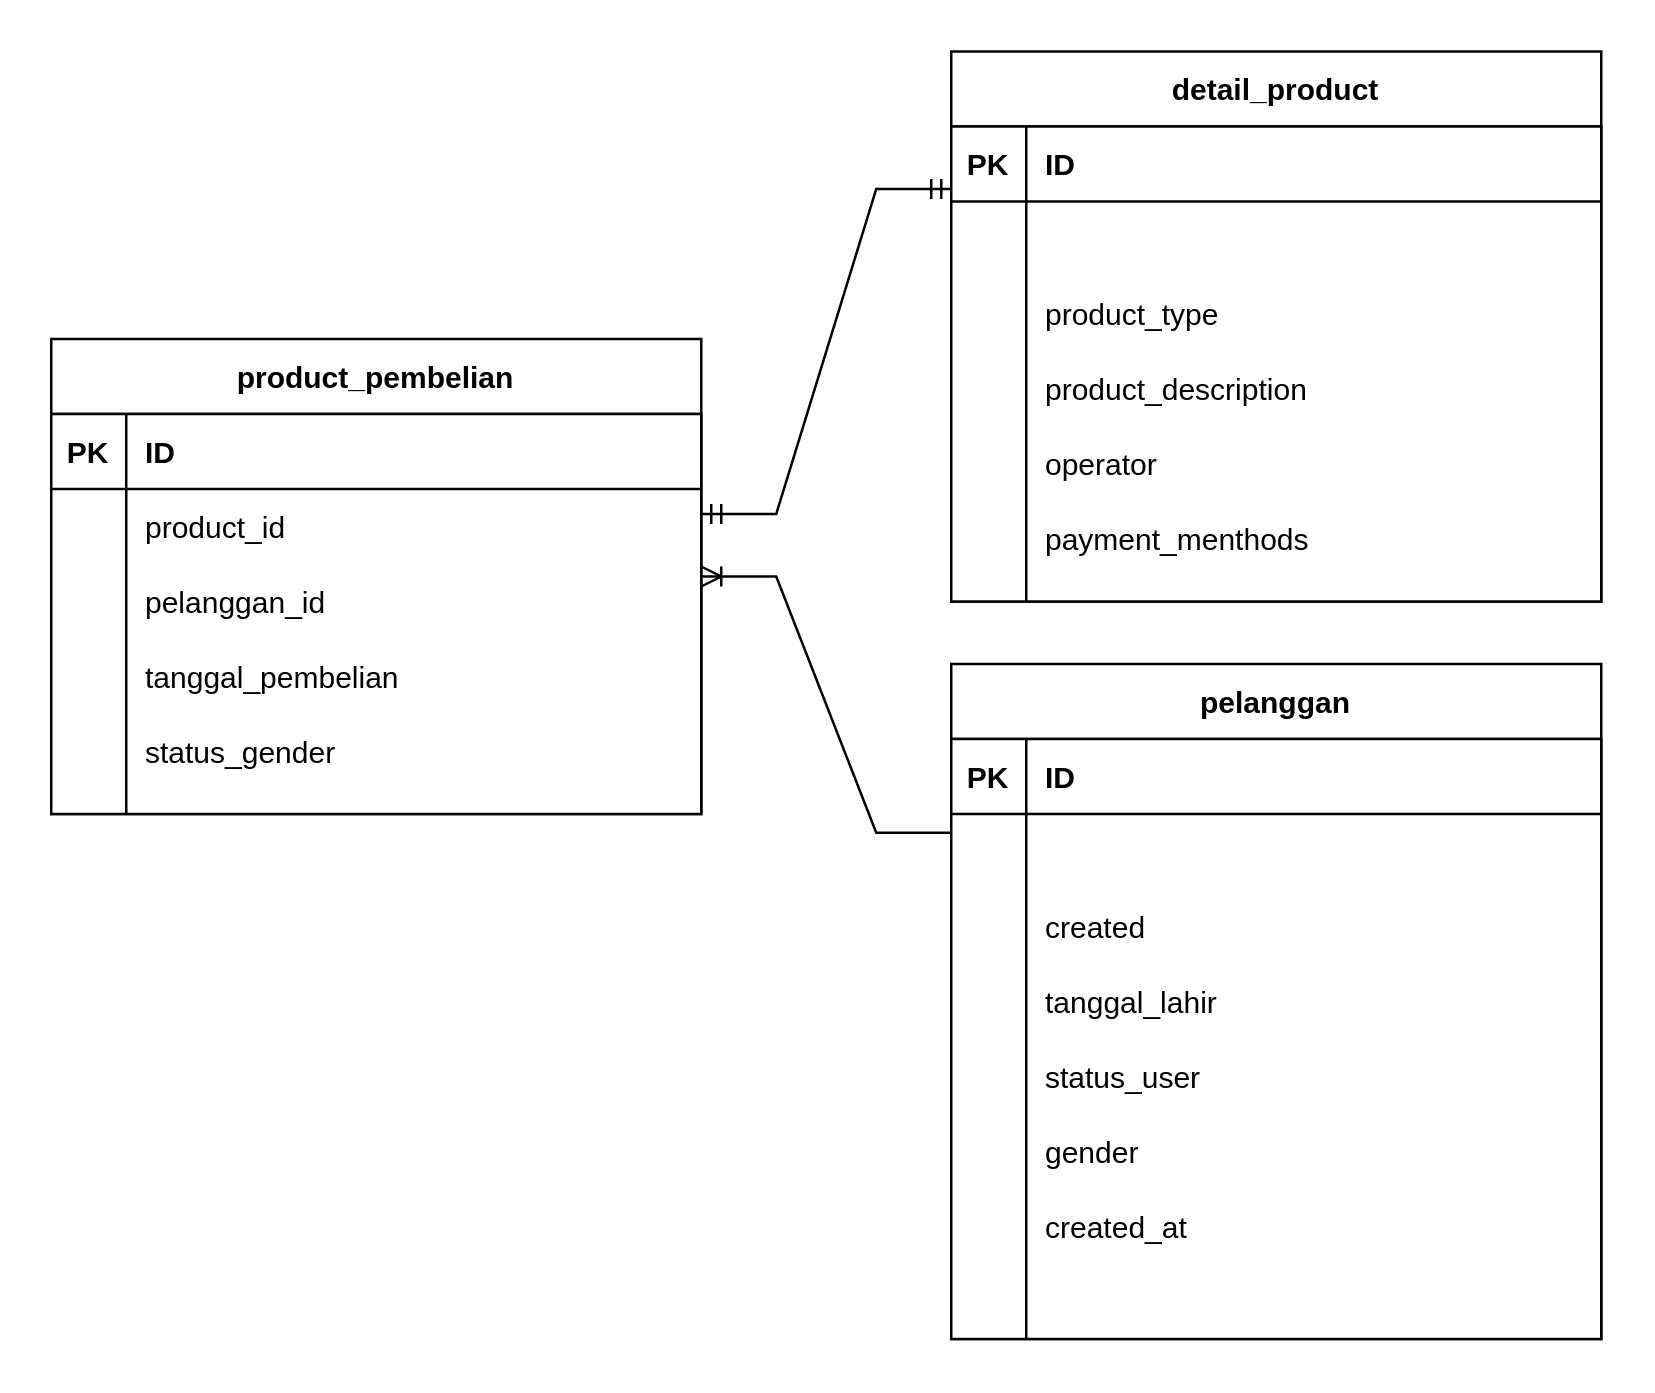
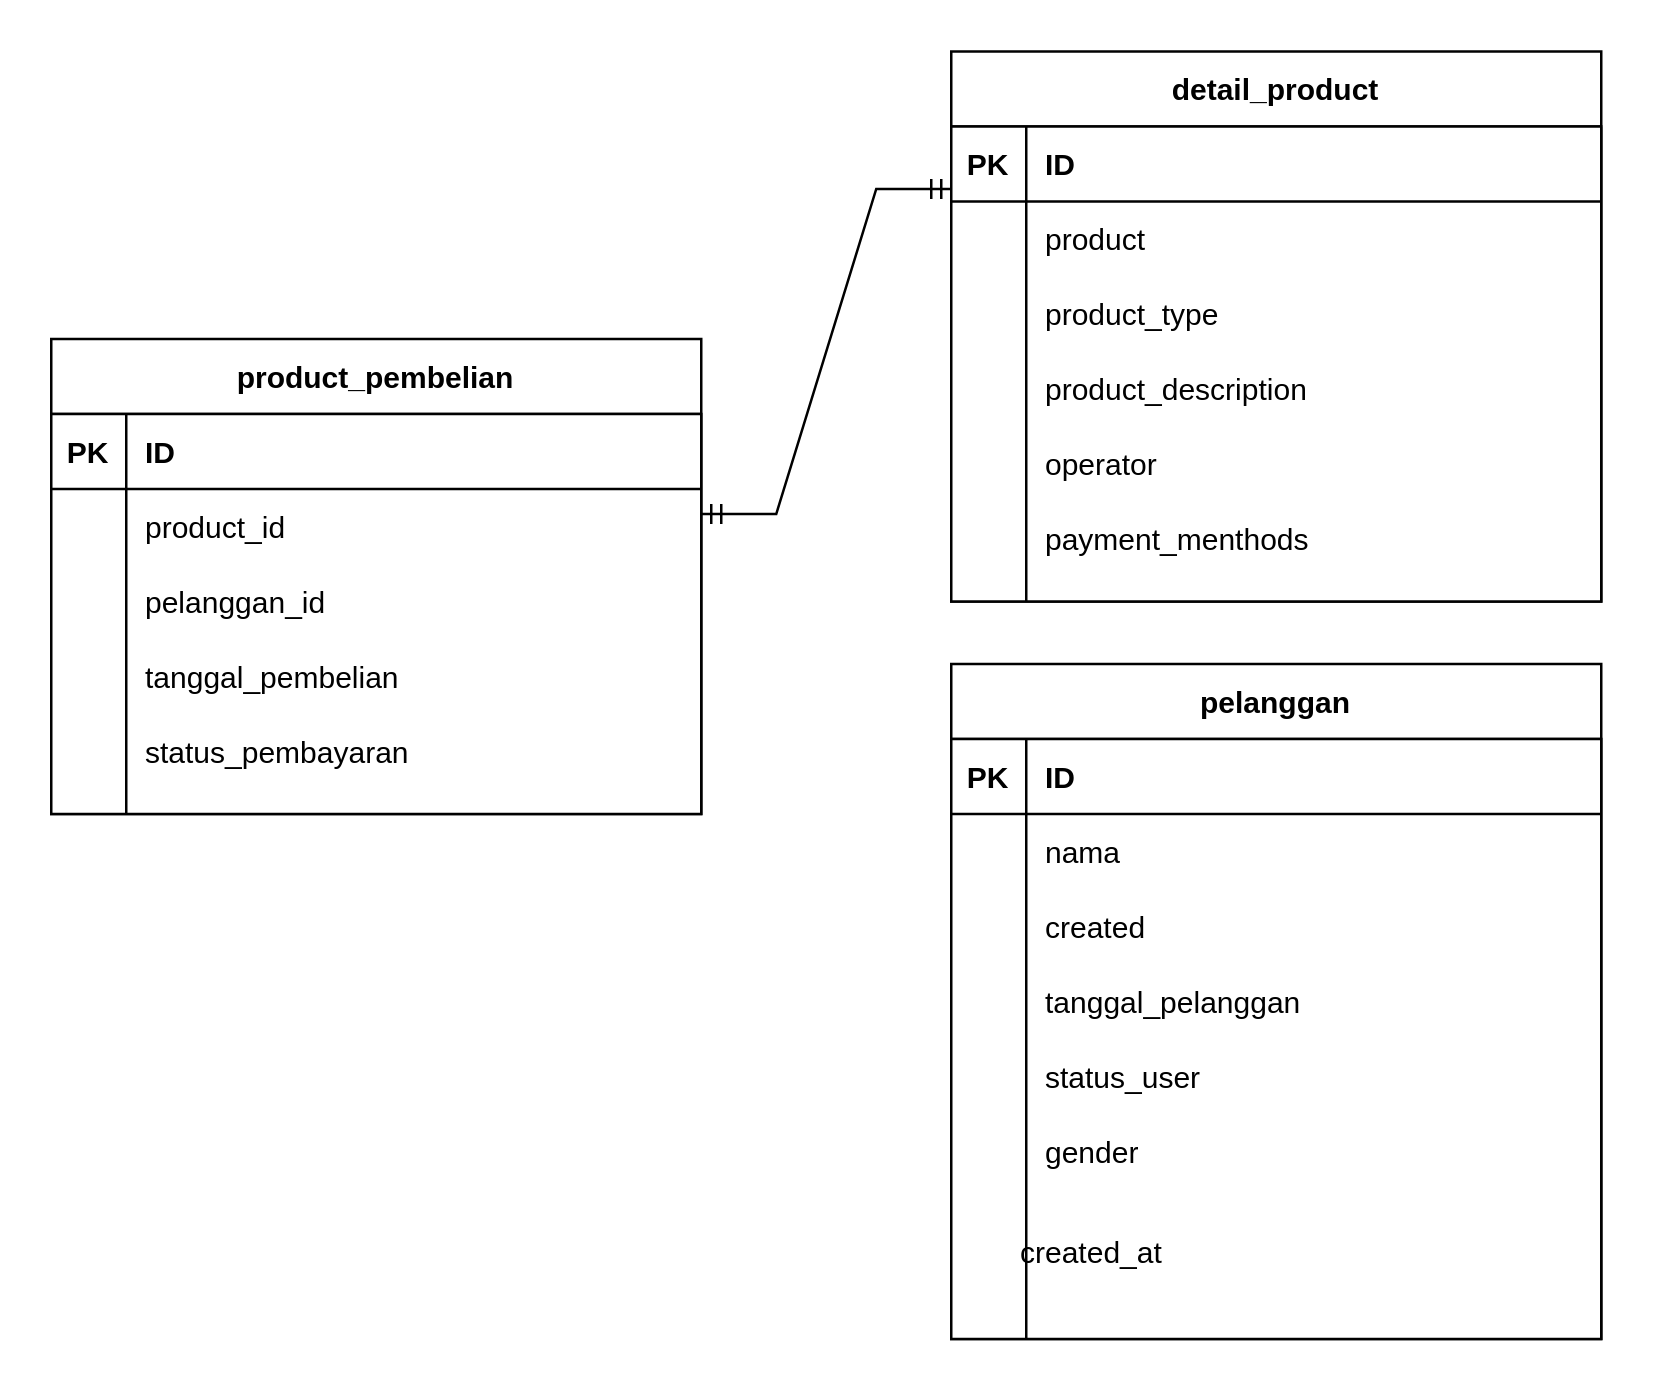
  <mxCell id="0" />
  <mxCell id="1" parent="0" />
  <mxCell id="2" value="detail_product" style="swimlane;startSize=30;" parent="1" vertex="1"><mxGeometry x="380" y="20" width="260" height="220" as="geometry"><mxRectangle x="150" y="-70" width="130" height="20" as="alternateBounds" /></mxGeometry></mxCell>
  <mxCell id="3" value="" style="shape=internalStorage;whiteSpace=wrap;html=1;backgroundOutline=1;dx=30;dy=30;" parent="2" vertex="1"><mxGeometry y="30" width="260" height="190" as="geometry" /></mxCell>
+ <mxCell id="4" value="product" style="shape=partialRectangle;connectable=0;fillColor=none;top=0;left=0;bottom=0;right=0;align=left;spacingLeft=6;overflow=hidden;" parent="2" vertex="1"><mxGeometry x="30" y="60" width="230" height="30" as="geometry"><mxRectangle width="150" height="30" as="alternateBounds" /></mxGeometry></mxCell>
  <mxCell id="5" value="product_type" style="shape=partialRectangle;connectable=0;fillColor=none;top=0;left=0;bottom=0;right=0;align=left;spacingLeft=6;overflow=hidden;" parent="2" vertex="1"><mxGeometry x="30" y="90" width="230" height="30" as="geometry"><mxRectangle width="150" height="30" as="alternateBounds" /></mxGeometry></mxCell>
  <mxCell id="6" value="product_description" style="shape=partialRectangle;connectable=0;fillColor=none;top=0;left=0;bottom=0;right=0;align=left;spacingLeft=6;overflow=hidden;" parent="2" vertex="1"><mxGeometry x="30" y="120" width="230" height="30" as="geometry"><mxRectangle width="150" height="30" as="alternateBounds" /></mxGeometry></mxCell>
  <mxCell id="7" value="operator" style="shape=partialRectangle;connectable=0;fillColor=none;top=0;left=0;bottom=0;right=0;align=left;spacingLeft=6;overflow=hidden;" parent="2" vertex="1"><mxGeometry x="30" y="150" width="230" height="30" as="geometry"><mxRectangle width="150" height="30" as="alternateBounds" /></mxGeometry></mxCell>
  <mxCell id="8" value="payment_menthods" style="shape=partialRectangle;connectable=0;fillColor=none;top=0;left=0;bottom=0;right=0;align=left;spacingLeft=6;overflow=hidden;" parent="2" vertex="1"><mxGeometry x="30" y="180" width="230" height="30" as="geometry"><mxRectangle width="150" height="30" as="alternateBounds" /></mxGeometry></mxCell>
  <mxCell id="9" value="ID" style="shape=partialRectangle;connectable=0;fillColor=none;top=0;left=0;bottom=0;right=0;align=left;spacingLeft=6;overflow=hidden;fontStyle=1" parent="2" vertex="1"><mxGeometry x="30" y="30" width="230" height="30" as="geometry"><mxRectangle width="150" height="30" as="alternateBounds" /></mxGeometry></mxCell>
  <mxCell id="10" value="PK" style="shape=partialRectangle;connectable=0;fillColor=none;top=0;left=0;bottom=0;right=0;fontStyle=1;overflow=hidden;" parent="2" vertex="1"><mxGeometry y="30" width="30" height="30" as="geometry"><mxRectangle width="30" height="30" as="alternateBounds" /></mxGeometry></mxCell>
  <mxCell id="11" value="" style="shape=tableRow;horizontal=0;startSize=0;swimlaneHead=0;swimlaneBody=0;fillColor=none;collapsible=0;dropTarget=0;points=[[0,0.5],[1,0.5]];portConstraint=eastwest;top=0;left=0;right=0;bottom=0;" parent="1" vertex="1"><mxGeometry x="320" y="115" width="180" height="30" as="geometry" /></mxCell>
  <mxCell id="12" value="" style="shape=partialRectangle;connectable=0;fillColor=none;top=0;left=0;bottom=0;right=0;editable=1;overflow=hidden;" parent="11" vertex="1"><mxGeometry width="30" height="30" as="geometry"><mxRectangle width="30" height="30" as="alternateBounds" /></mxGeometry></mxCell>
  <mxCell id="13" value="pelanggan" style="swimlane;startSize=30;" parent="1" vertex="1"><mxGeometry x="380" y="265" width="260" height="270" as="geometry"><mxRectangle x="150" y="-70" width="130" height="20" as="alternateBounds" /></mxGeometry></mxCell>
  <mxCell id="14" value="" style="shape=internalStorage;whiteSpace=wrap;html=1;backgroundOutline=1;dx=30;dy=30;" parent="13" vertex="1"><mxGeometry y="30" width="260" height="240" as="geometry" /></mxCell>
+ <mxCell id="15" value="nama" style="shape=partialRectangle;connectable=0;fillColor=none;top=0;left=0;bottom=0;right=0;align=left;spacingLeft=6;overflow=hidden;" parent="13" vertex="1"><mxGeometry x="30" y="60" width="230" height="30" as="geometry"><mxRectangle width="150" height="30" as="alternateBounds" /></mxGeometry></mxCell>
  <mxCell id="16" value="created" style="shape=partialRectangle;connectable=0;fillColor=none;top=0;left=0;bottom=0;right=0;align=left;spacingLeft=6;overflow=hidden;" parent="13" vertex="1"><mxGeometry x="30" y="90" width="230" height="30" as="geometry"><mxRectangle width="150" height="30" as="alternateBounds" /></mxGeometry></mxCell>
- <mxCell id="17" value="tanggal_lahir" style="shape=partialRectangle;connectable=0;fillColor=none;top=0;left=0;bottom=0;right=0;align=left;spacingLeft=6;overflow=hidden;" parent="13" vertex="1"><mxGeometry x="30" y="120" width="230" height="30" as="geometry"><mxRectangle width="150" height="30" as="alternateBounds" /></mxGeometry></mxCell>
+ <mxCell id="17" value="tanggal_pelanggan" style="shape=partialRectangle;connectable=0;fillColor=none;top=0;left=0;bottom=0;right=0;align=left;spacingLeft=6;overflow=hidden;" parent="13" vertex="1"><mxGeometry x="30" y="120" width="230" height="30" as="geometry"><mxRectangle width="150" height="30" as="alternateBounds" /></mxGeometry></mxCell>
  <mxCell id="18" value="status_user" style="shape=partialRectangle;connectable=0;fillColor=none;top=0;left=0;bottom=0;right=0;align=left;spacingLeft=6;overflow=hidden;" parent="13" vertex="1"><mxGeometry x="30" y="150" width="230" height="30" as="geometry"><mxRectangle width="150" height="30" as="alternateBounds" /></mxGeometry></mxCell>
  <mxCell id="19" value="gender" style="shape=partialRectangle;connectable=0;fillColor=none;top=0;left=0;bottom=0;right=0;align=left;spacingLeft=6;overflow=hidden;" parent="13" vertex="1"><mxGeometry x="30" y="180" width="230" height="30" as="geometry"><mxRectangle width="150" height="30" as="alternateBounds" /></mxGeometry></mxCell>
  <mxCell id="20" value="ID" style="shape=partialRectangle;connectable=0;fillColor=none;top=0;left=0;bottom=0;right=0;align=left;spacingLeft=6;overflow=hidden;fontStyle=1" parent="13" vertex="1"><mxGeometry x="30" y="30" width="230" height="30" as="geometry"><mxRectangle width="150" height="30" as="alternateBounds" /></mxGeometry></mxCell>
  <mxCell id="21" value="PK" style="shape=partialRectangle;connectable=0;fillColor=none;top=0;left=0;bottom=0;right=0;fontStyle=1;overflow=hidden;" parent="13" vertex="1"><mxGeometry y="30" width="30" height="30" as="geometry"><mxRectangle width="30" height="30" as="alternateBounds" /></mxGeometry></mxCell>
- <mxCell id="22" value="created_at" style="shape=partialRectangle;connectable=0;fillColor=none;top=0;left=0;bottom=0;right=0;align=left;spacingLeft=6;overflow=hidden;" parent="13" vertex="1"><mxGeometry x="30" y="210" width="230" height="30" as="geometry"><mxRectangle width="150" height="30" as="alternateBounds" /></mxGeometry></mxCell>
+ <mxCell id="22" value="created_at" style="shape=partialRectangle;connectable=0;fillColor=none;top=0;left=0;bottom=0;right=0;align=left;spacingLeft=6;overflow=hidden;" parent="13" vertex="1"><mxGeometry x="20" y="220" width="230" height="30" as="geometry"><mxRectangle width="150" height="30" as="alternateBounds" /></mxGeometry></mxCell>
  <mxCell id="23" value="product_pembelian" style="swimlane;startSize=30;" parent="1" vertex="1"><mxGeometry x="20" y="135" width="260" height="190" as="geometry"><mxRectangle x="150" y="-70" width="130" height="20" as="alternateBounds" /></mxGeometry></mxCell>
  <mxCell id="24" value="" style="shape=internalStorage;whiteSpace=wrap;html=1;backgroundOutline=1;dx=30;dy=30;" parent="23" vertex="1"><mxGeometry y="30" width="260" height="160" as="geometry" /></mxCell>
  <mxCell id="25" value="product_id" style="shape=partialRectangle;connectable=0;fillColor=none;top=0;left=0;bottom=0;right=0;align=left;spacingLeft=6;overflow=hidden;" parent="23" vertex="1"><mxGeometry x="30" y="60" width="230" height="30" as="geometry"><mxRectangle width="150" height="30" as="alternateBounds" /></mxGeometry></mxCell>
  <mxCell id="26" value="pelanggan_id" style="shape=partialRectangle;connectable=0;fillColor=none;top=0;left=0;bottom=0;right=0;align=left;spacingLeft=6;overflow=hidden;" parent="23" vertex="1"><mxGeometry x="30" y="90" width="230" height="30" as="geometry"><mxRectangle width="150" height="30" as="alternateBounds" /></mxGeometry></mxCell>
  <mxCell id="27" value="tanggal_pembelian" style="shape=partialRectangle;connectable=0;fillColor=none;top=0;left=0;bottom=0;right=0;align=left;spacingLeft=6;overflow=hidden;" parent="23" vertex="1"><mxGeometry x="30" y="120" width="230" height="30" as="geometry"><mxRectangle width="150" height="30" as="alternateBounds" /></mxGeometry></mxCell>
- <mxCell id="28" value="status_gender" style="shape=partialRectangle;connectable=0;fillColor=none;top=0;left=0;bottom=0;right=0;align=left;spacingLeft=6;overflow=hidden;" parent="23" vertex="1"><mxGeometry x="30" y="150" width="230" height="30" as="geometry"><mxRectangle width="150" height="30" as="alternateBounds" /></mxGeometry></mxCell>
+ <mxCell id="28" value="status_pembayaran" style="shape=partialRectangle;connectable=0;fillColor=none;top=0;left=0;bottom=0;right=0;align=left;spacingLeft=6;overflow=hidden;" parent="23" vertex="1"><mxGeometry x="30" y="150" width="230" height="30" as="geometry"><mxRectangle width="150" height="30" as="alternateBounds" /></mxGeometry></mxCell>
  <mxCell id="29" value="ID" style="shape=partialRectangle;connectable=0;fillColor=none;top=0;left=0;bottom=0;right=0;align=left;spacingLeft=6;overflow=hidden;fontStyle=1" parent="23" vertex="1"><mxGeometry x="30" y="30" width="230" height="30" as="geometry"><mxRectangle width="150" height="30" as="alternateBounds" /></mxGeometry></mxCell>
  <mxCell id="30" value="PK" style="shape=partialRectangle;connectable=0;fillColor=none;top=0;left=0;bottom=0;right=0;fontStyle=1;overflow=hidden;" parent="23" vertex="1"><mxGeometry y="30" width="30" height="30" as="geometry"><mxRectangle width="30" height="30" as="alternateBounds" /></mxGeometry></mxCell>
  <mxCell id="31" value="" style="edgeStyle=entityRelationEdgeStyle;fontSize=12;html=1;endArrow=ERmandOne;startArrow=ERmandOne;rounded=0;entryX=0;entryY=0.25;entryDx=0;entryDy=0;" parent="1" target="2" edge="1"><mxGeometry width="100" height="100" relative="1" as="geometry"><mxPoint x="280" y="205" as="sourcePoint" /><mxPoint x="390" y="65" as="targetPoint" /></mxGeometry></mxCell>
- <mxCell id="32" value="" style="edgeStyle=entityRelationEdgeStyle;fontSize=12;html=1;endArrow=ERoneToMany;rounded=0;entryX=1;entryY=0.5;entryDx=0;entryDy=0;exitX=0;exitY=0.25;exitDx=0;exitDy=0;" edge="1" parent="1" source="13" target="23"><mxGeometry width="100" height="100" relative="1" as="geometry"><mxPoint x="190" y="510" as="sourcePoint" /><mxPoint x="290" y="410" as="targetPoint" /></mxGeometry></mxCell>
